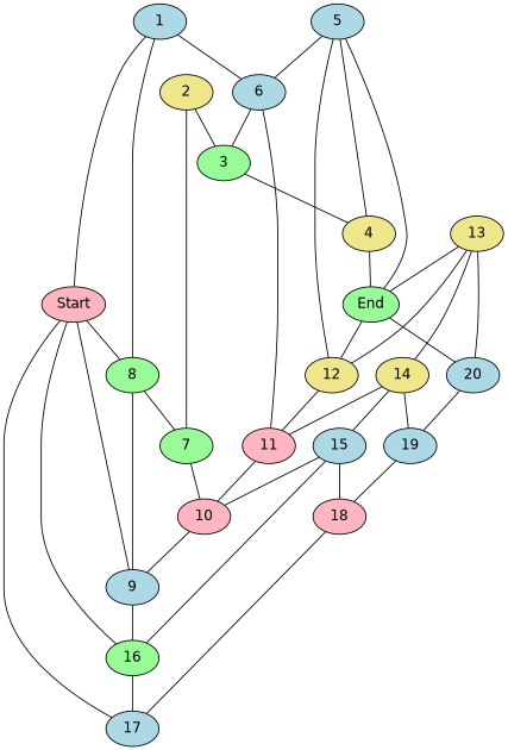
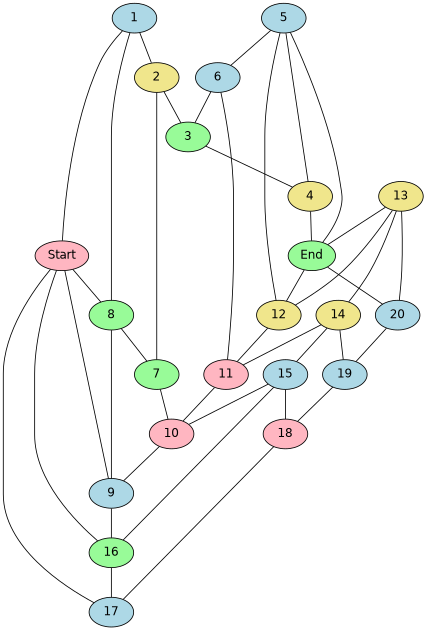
  graph {
    fontname="DejaVu Sans"
    node [fillcolor=lightblue fontname="DejaVu Sans" style=filled]
    edge [fontname="DejaVu Sans"]
    2 [fillcolor=khaki]
    1
    8 [fillcolor=palegreen]
    Start [fillcolor=lightpink]
    3 [fillcolor=palegreen]
    7 [fillcolor=palegreen]
    9
    16 [fillcolor=palegreen]
    17
    4 [fillcolor=khaki]
    10 [fillcolor=lightpink]
    End [fillcolor=palegreen]
    12 [fillcolor=khaki]
    20
    11 [fillcolor=lightpink]
    19
    6
    5
    15
    18 [fillcolor=lightpink]
    14 [fillcolor=khaki]
    13 [fillcolor=khaki]
    2 -- 3
    2 -- 7
-   1 -- 6
+   1 -- 2
    1 -- 8
    1 -- Start
    8 -- 7
    8 -- 9
    Start -- 8
    Start -- 9
    Start -- 16
    Start -- 17
    3 -- 4
    7 -- 10
    9 -- 16
    16 -- 17
    4 -- End
    10 -- 9
    End -- 12
    End -- 20
    12 -- 11
    20 -- 19
    11 -- 10
    19 -- 18
    6 -- 3
    6 -- 11
    5 -- 4
    5 -- End
    5 -- 12
    5 -- 6
    15 -- 16
    15 -- 10
    15 -- 18
    18 -- 17
    14 -- 11
    14 -- 19
    14 -- 15
    13 -- End
    13 -- 12
    13 -- 20
    13 -- 14
  }
